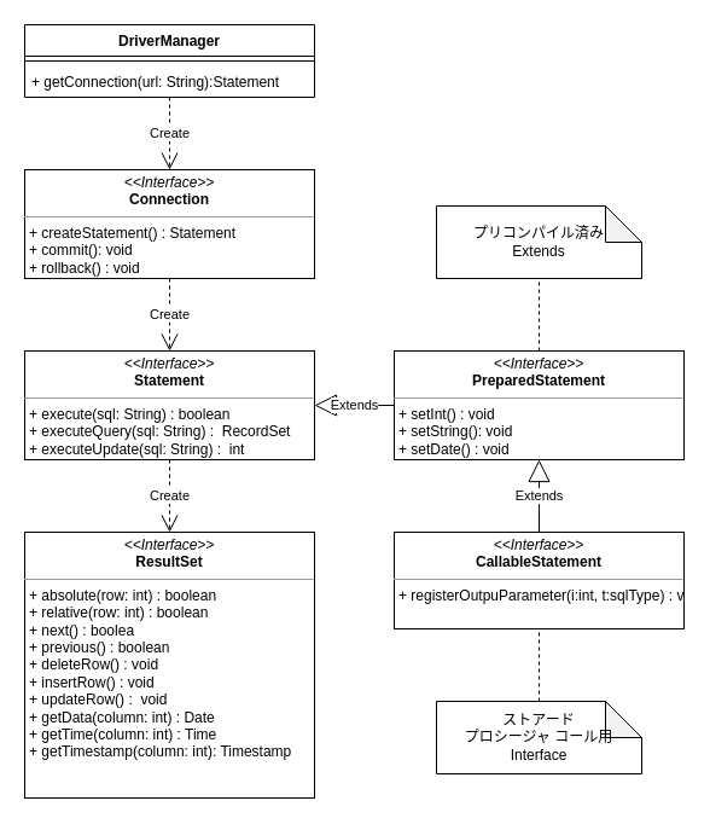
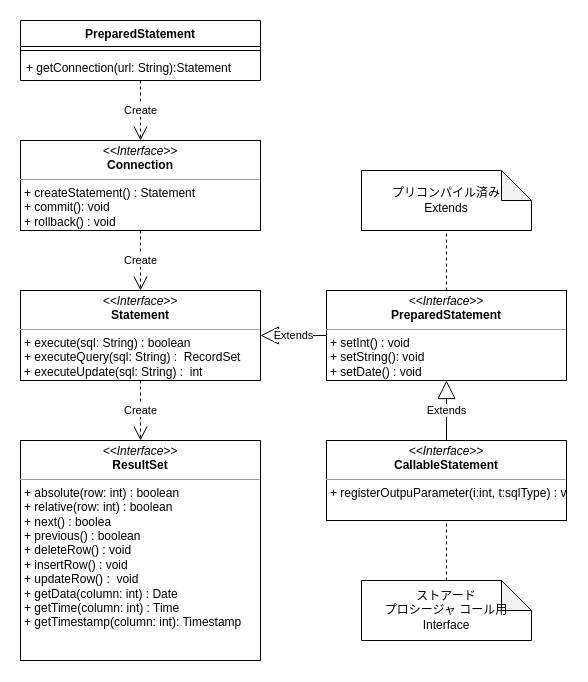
  <mxCell id="0" />
  <mxCell id="1" parent="0" />
- <mxCell id="2" value="DriverManager" style="swimlane;fontStyle=1;align=center;verticalAlign=top;childLayout=stackLayout;horizontal=1;startSize=26;horizontalStack=0;resizeParent=1;resizeParentMax=0;resizeLast=0;collapsible=1;marginBottom=0;" parent="1" vertex="1"><mxGeometry x="20" y="20" width="240" height="60" as="geometry" /></mxCell>
+ <mxCell id="2" value="PreparedStatement" style="swimlane;fontStyle=1;align=center;verticalAlign=top;childLayout=stackLayout;horizontal=1;startSize=26;horizontalStack=0;resizeParent=1;resizeParentMax=0;resizeLast=0;collapsible=1;marginBottom=0;" parent="1" vertex="1"><mxGeometry x="20" y="20" width="240" height="60" as="geometry" /></mxCell>
  <mxCell id="3" value="" style="line;strokeWidth=1;fillColor=none;align=left;verticalAlign=middle;spacingTop=-1;spacingLeft=3;spacingRight=3;rotatable=0;labelPosition=right;points=[];portConstraint=eastwest;" parent="2" vertex="1"><mxGeometry y="26" width="240" height="8" as="geometry" /></mxCell>
  <mxCell id="4" value="+ getConnection(url: String):Statement&#10;" style="text;strokeColor=none;fillColor=none;align=left;verticalAlign=top;spacingLeft=4;spacingRight=4;overflow=hidden;rotatable=0;points=[[0,0.5],[1,0.5]];portConstraint=eastwest;" parent="2" vertex="1"><mxGeometry y="34" width="240" height="26" as="geometry" /></mxCell>
  <mxCell id="5" value="&lt;p style=&quot;margin: 0px ; margin-top: 4px ; text-align: center&quot;&gt;&lt;i&gt;&amp;lt;&amp;lt;Interface&amp;gt;&amp;gt;&lt;/i&gt;&lt;br&gt;&lt;b&gt;Connection&lt;/b&gt;&lt;/p&gt;&lt;hr size=&quot;1&quot;&gt;&lt;p style=&quot;margin: 0px ; margin-left: 4px&quot;&gt;&lt;/p&gt;&lt;p style=&quot;margin: 0px ; margin-left: 4px&quot;&gt;+ createStatement() : Statement&lt;/p&gt;&lt;p style=&quot;margin: 0px ; margin-left: 4px&quot;&gt;+ commit(): void&lt;/p&gt;&lt;p style=&quot;margin: 0px ; margin-left: 4px&quot;&gt;+ rollback() : void&lt;/p&gt;" style="verticalAlign=top;align=left;overflow=fill;fontSize=12;fontFamily=Helvetica;html=1;" parent="1" vertex="1"><mxGeometry x="20" y="140" width="240" height="90" as="geometry" /></mxCell>
  <mxCell id="6" value="Create" style="endArrow=open;endSize=12;dashed=1;html=1;exitX=0.5;exitY=1;exitDx=0;exitDy=0;exitPerimeter=0;" parent="1" source="4" target="5" edge="1"><mxGeometry width="160" relative="1" as="geometry"><mxPoint x="120" y="270" as="sourcePoint" /><mxPoint x="280" y="270" as="targetPoint" /></mxGeometry></mxCell>
  <mxCell id="7" value="&lt;p style=&quot;margin: 0px ; margin-top: 4px ; text-align: center&quot;&gt;&lt;i&gt;&amp;lt;&amp;lt;Interface&amp;gt;&amp;gt;&lt;/i&gt;&lt;br&gt;&lt;b&gt;Statement&lt;/b&gt;&lt;/p&gt;&lt;hr size=&quot;1&quot;&gt;&lt;p style=&quot;margin: 0px ; margin-left: 4px&quot;&gt;&lt;/p&gt;&lt;p style=&quot;margin: 0px ; margin-left: 4px&quot;&gt;+ execute(sql: String) : boolean&lt;/p&gt;&lt;p style=&quot;margin: 0px ; margin-left: 4px&quot;&gt;&lt;span&gt;+ executeQuery(sql: String) :&amp;nbsp; RecordSet&lt;/span&gt;&lt;/p&gt;&lt;p style=&quot;margin: 0px ; margin-left: 4px&quot;&gt;&lt;span&gt;+ executeUpdate(sql: String) :&amp;nbsp; int&lt;/span&gt;&lt;/p&gt;" style="verticalAlign=top;align=left;overflow=fill;fontSize=12;fontFamily=Helvetica;html=1;" parent="1" vertex="1"><mxGeometry x="20" y="290" width="240" height="90" as="geometry" /></mxCell>
  <mxCell id="8" value="Create" style="endArrow=open;endSize=12;dashed=1;html=1;exitX=0.5;exitY=1;exitDx=0;exitDy=0;" parent="1" source="5" target="7" edge="1"><mxGeometry width="160" relative="1" as="geometry"><mxPoint x="150" y="90" as="sourcePoint" /><mxPoint x="150" y="150" as="targetPoint" /></mxGeometry></mxCell>
  <mxCell id="9" value="&lt;p style=&quot;margin: 0px ; margin-top: 4px ; text-align: center&quot;&gt;&lt;i&gt;&amp;lt;&amp;lt;Interface&amp;gt;&amp;gt;&lt;/i&gt;&lt;br&gt;&lt;b&gt;ResultSet&lt;/b&gt;&lt;/p&gt;&lt;hr size=&quot;1&quot;&gt;&lt;p style=&quot;margin: 0px ; margin-left: 4px&quot;&gt;&lt;/p&gt;&lt;p style=&quot;margin: 0px ; margin-left: 4px&quot;&gt;+ absolute(row: int) : boolean&lt;/p&gt;&lt;p style=&quot;margin: 0px ; margin-left: 4px&quot;&gt;&lt;span&gt;+ relative(row: int) : boolean&lt;/span&gt;&lt;/p&gt;&lt;p style=&quot;margin: 0px ; margin-left: 4px&quot;&gt;&lt;span&gt;+ next() : boolea&lt;/span&gt;&lt;/p&gt;&lt;p style=&quot;margin: 0px ; margin-left: 4px&quot;&gt;&lt;span&gt;+ previous() : boolean&lt;/span&gt;&lt;/p&gt;&lt;p style=&quot;margin: 0px ; margin-left: 4px&quot;&gt;&lt;span&gt;+ deleteRow() : void&lt;/span&gt;&lt;/p&gt;&lt;p style=&quot;margin: 0px ; margin-left: 4px&quot;&gt;&lt;span&gt;+ insertRow() : void&lt;/span&gt;&lt;/p&gt;&lt;p style=&quot;margin: 0px ; margin-left: 4px&quot;&gt;&lt;span&gt;+ updateRow() :&amp;nbsp; void&lt;/span&gt;&lt;/p&gt;&lt;p style=&quot;margin: 0px ; margin-left: 4px&quot;&gt;&lt;span&gt;+ getData(column: int) : Date&lt;/span&gt;&lt;/p&gt;&lt;p style=&quot;margin: 0px ; margin-left: 4px&quot;&gt;&lt;span&gt;+ getTime(column: int) : Time&lt;/span&gt;&lt;/p&gt;&lt;p style=&quot;margin: 0px ; margin-left: 4px&quot;&gt;&lt;span&gt;+ getTimestamp(column: int): Timestamp&lt;/span&gt;&lt;/p&gt;&lt;p style=&quot;margin: 0px ; margin-left: 4px&quot;&gt;&lt;span&gt;&lt;br&gt;&lt;/span&gt;&lt;/p&gt;&lt;p style=&quot;margin: 0px ; margin-left: 4px&quot;&gt;&lt;span&gt;&lt;br&gt;&lt;/span&gt;&lt;/p&gt;&lt;p style=&quot;margin: 0px ; margin-left: 4px&quot;&gt;&lt;br&gt;&lt;/p&gt;" style="verticalAlign=top;align=left;overflow=fill;fontSize=12;fontFamily=Helvetica;html=1;" parent="1" vertex="1"><mxGeometry x="20" y="440" width="240" height="220" as="geometry" /></mxCell>
  <mxCell id="10" value="Create" style="endArrow=open;endSize=12;dashed=1;html=1;exitX=0.5;exitY=1;exitDx=0;exitDy=0;entryX=0.5;entryY=0;entryDx=0;entryDy=0;" parent="1" source="7" target="9" edge="1"><mxGeometry width="160" relative="1" as="geometry"><mxPoint x="150" y="240" as="sourcePoint" /><mxPoint x="150" y="300" as="targetPoint" /></mxGeometry></mxCell>
  <mxCell id="11" value="&lt;p style=&quot;margin: 0px ; margin-top: 4px ; text-align: center&quot;&gt;&lt;i&gt;&amp;lt;&amp;lt;Interface&amp;gt;&amp;gt;&lt;/i&gt;&lt;br&gt;&lt;b&gt;PreparedStatement&lt;/b&gt;&lt;/p&gt;&lt;hr size=&quot;1&quot;&gt;&lt;p style=&quot;margin: 0px ; margin-left: 4px&quot;&gt;&lt;/p&gt;&lt;p style=&quot;margin: 0px ; margin-left: 4px&quot;&gt;+ setInt() : void&lt;/p&gt;&lt;p style=&quot;margin: 0px ; margin-left: 4px&quot;&gt;+ setString(): void&lt;/p&gt;&lt;p style=&quot;margin: 0px ; margin-left: 4px&quot;&gt;+ setDate() : void&lt;/p&gt;" style="verticalAlign=top;align=left;overflow=fill;fontSize=12;fontFamily=Helvetica;html=1;" vertex="1" parent="1"><mxGeometry x="326" y="290" width="240" height="90" as="geometry" /></mxCell>
  <mxCell id="12" value="&lt;p style=&quot;margin: 0px ; margin-top: 4px ; text-align: center&quot;&gt;&lt;i&gt;&amp;lt;&amp;lt;Interface&amp;gt;&amp;gt;&lt;/i&gt;&lt;br&gt;&lt;b&gt;CallableStatement&lt;/b&gt;&lt;/p&gt;&lt;hr size=&quot;1&quot;&gt;&lt;p style=&quot;margin: 0px ; margin-left: 4px&quot;&gt;&lt;/p&gt;&lt;p style=&quot;margin: 0px ; margin-left: 4px&quot;&gt;+ registerOutpuParameter(i:int, t:sqlType) : void&lt;/p&gt;&lt;p style=&quot;margin: 0px ; margin-left: 4px&quot;&gt;&lt;br&gt;&lt;/p&gt;" style="verticalAlign=top;align=left;overflow=fill;fontSize=12;fontFamily=Helvetica;html=1;" vertex="1" parent="1"><mxGeometry x="326" y="440" width="240" height="80" as="geometry" /></mxCell>
  <mxCell id="13" value="Extends" style="endArrow=block;endSize=16;endFill=0;html=1;entryX=0.5;entryY=1;entryDx=0;entryDy=0;exitX=0.5;exitY=0;exitDx=0;exitDy=0;" edge="1" parent="1" source="12" target="11"><mxGeometry width="160" relative="1" as="geometry"><mxPoint x="176" y="340" as="sourcePoint" /><mxPoint x="336" y="340" as="targetPoint" /></mxGeometry></mxCell>
  <mxCell id="14" value="Extends" style="endArrow=block;endSize=16;endFill=0;html=1;entryX=1;entryY=0.5;entryDx=0;entryDy=0;" edge="1" parent="1" source="11" target="7"><mxGeometry width="160" relative="1" as="geometry"><mxPoint x="456" y="450" as="sourcePoint" /><mxPoint x="456" y="390" as="targetPoint" /></mxGeometry></mxCell>
  <mxCell id="15" value="プリコンパイル済み&lt;br&gt;Extends" style="shape=note;whiteSpace=wrap;html=1;backgroundOutline=1;darkOpacity=0.05;" vertex="1" parent="1"><mxGeometry x="361" y="170" width="170" height="60" as="geometry" /></mxCell>
  <mxCell id="16" value="ストアード&lt;br&gt;プロシージャ コール用&lt;br&gt;Interface" style="shape=note;whiteSpace=wrap;html=1;backgroundOutline=1;darkOpacity=0.05;" vertex="1" parent="1"><mxGeometry x="361" y="580" width="170" height="60" as="geometry" /></mxCell>
  <mxCell id="17" value="" style="endArrow=none;dashed=1;html=1;" edge="1" parent="1" source="16"><mxGeometry width="50" height="50" relative="1" as="geometry"><mxPoint x="236" y="340" as="sourcePoint" /><mxPoint x="446" y="520" as="targetPoint" /></mxGeometry></mxCell>
  <mxCell id="18" value="" style="endArrow=none;dashed=1;html=1;entryX=0.5;entryY=1;entryDx=0;entryDy=0;entryPerimeter=0;" edge="1" parent="1" source="11" target="15"><mxGeometry width="50" height="50" relative="1" as="geometry"><mxPoint x="456" y="590" as="sourcePoint" /><mxPoint x="456" y="530" as="targetPoint" /></mxGeometry></mxCell>
